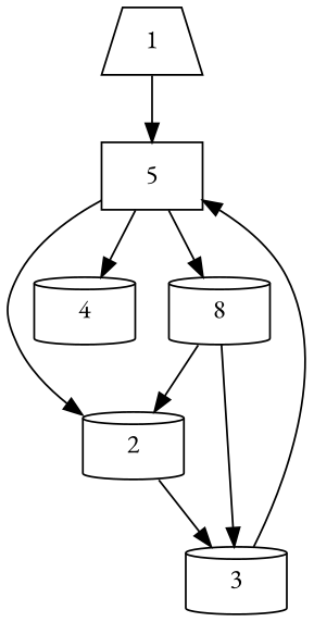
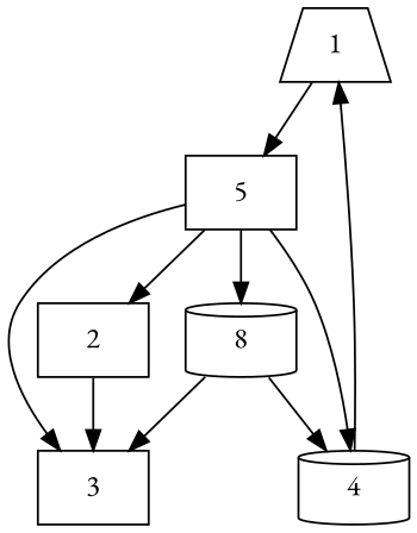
  digraph {
    fontname="EB Garamond"
    node [color=black fontname="EB Garamond" shape=cylinder]
    edge [fontname="EB Garamond"]
    1 [shape=trapezium]
    5 [shape=box]
-   3
-   2
+   3 [shape=box]
+   2 [shape=box]
    4
    n6 [label=8]
    1 -> 5
    5 -> 2
    5 -> 4
    5 -> n6
-   3 -> 5
+   5 -> 3
    2 -> 3
+   4 -> 1
    n6 -> 3
-   n6 -> 2
+   n6 -> 4
  }
